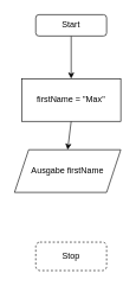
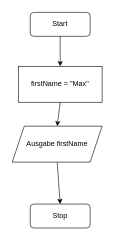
  <mxCell id="0" />
  <mxCell id="1" parent="0" />
  <mxCell id="2" style="edgeStyle=none;html=1;entryX=0.5;entryY=0;entryDx=0;entryDy=0;" edge="1" parent="1" source="3" target="6"><mxGeometry relative="1" as="geometry" /></mxCell>
- <mxCell id="3" value="Start" style="rounded=1;whiteSpace=wrap;html=1;" vertex="1" parent="1"><mxGeometry x="50" y="20" width="100" height="30" as="geometry" /></mxCell>
- <mxCell id="4" value="Stop" style="rounded=1;whiteSpace=wrap;html=1;dashed=1;" vertex="1" parent="1"><mxGeometry x="50" y="340" width="100" height="40" as="geometry" /></mxCell>
+ <mxCell id="3" value="Start" style="rounded=1;whiteSpace=wrap;html=1;" vertex="1" parent="1"><mxGeometry x="50" y="20" width="100" height="40" as="geometry" /></mxCell>
+ <mxCell id="4" value="Stop" style="rounded=1;whiteSpace=wrap;html=1;" vertex="1" parent="1"><mxGeometry x="50" y="340" width="100" height="40" as="geometry" /></mxCell>
  <mxCell id="5" style="edgeStyle=none;html=1;exitX=0.5;exitY=1;exitDx=0;exitDy=0;entryX=0.5;entryY=0;entryDx=0;entryDy=0;" edge="1" parent="1" source="6" target="8"><mxGeometry relative="1" as="geometry" /></mxCell>
  <mxCell id="6" value="&lt;span&gt;firstName = &quot;Max&lt;/span&gt;&lt;span&gt;&quot;&lt;/span&gt;" style="rounded=0;whiteSpace=wrap;html=1;" vertex="1" parent="1"><mxGeometry x="30" y="110" width="140" height="60" as="geometry" /></mxCell>
+ <mxCell id="7" style="edgeStyle=none;html=1;exitX=0.5;exitY=1;exitDx=0;exitDy=0;entryX=0.5;entryY=0;entryDx=0;entryDy=0;" edge="1" parent="1" source="8" target="4"><mxGeometry relative="1" as="geometry" /></mxCell>
  <mxCell id="8" value="Ausgabe firstName" style="shape=parallelogram;perimeter=parallelogramPerimeter;whiteSpace=wrap;html=1;fixedSize=1;" vertex="1" parent="1"><mxGeometry x="20" y="210" width="150" height="60" as="geometry" /></mxCell>
